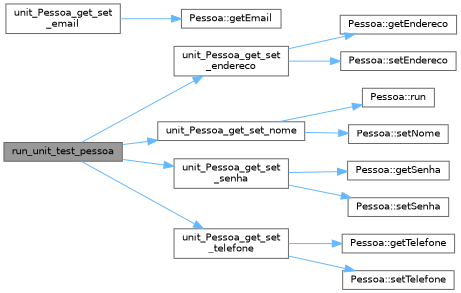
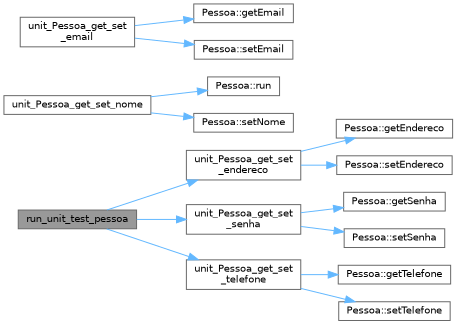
  digraph {
    rankdir=LR
    node [color=grey40 fillcolor=white fontname=Helvetica fontsize=10 shape=box style=filled]
    edge [color=steelblue1 fontname=Helvetica fontsize=10 labelfontname=Helvetica labelfontsize=10 style=solid]
    n1 [color=gray40 fillcolor=grey60 fontcolor=black height=0.2 label=run_unit_test_pessoa width=0.4]
    n2 [height=0.2 label="unit_Pessoa_get_set\l_endereco" width=0.4]
    n3 [height=0.2 label=unit_Pessoa_get_set_nome width=0.4]
    n4 [height=0.2 label="unit_Pessoa_get_set\l_senha" width=0.4]
    n5 [height=0.2 label="unit_Pessoa_get_set\l_telefone" width=0.4]
    n6 [height=0.2 label="unit_Pessoa_get_set\l_email" width=0.4]
    n7 [height=0.2 label="Pessoa::getEmail" width=0.4]
+   n8 [height=0.2 label="Pessoa::setEmail" width=0.4]
    n9 [height=0.2 label="Pessoa::getEndereco" width=0.4]
    n10 [height=0.2 label="Pessoa::setEndereco" width=0.4]
    n11 [height=0.2 label="Pessoa::run" width=0.4]
    n12 [height=0.2 label="Pessoa::setNome" width=0.4]
    n13 [height=0.2 label="Pessoa::getSenha" width=0.4]
    n14 [height=0.2 label="Pessoa::setSenha" width=0.4]
    n15 [height=0.2 label="Pessoa::getTelefone" width=0.4]
    n16 [height=0.2 label="Pessoa::setTelefone" width=0.4]
    n1 -> n2
-   n1 -> n3
    n1 -> n4
    n1 -> n5
    n2 -> n9
    n2 -> n10
    n3 -> n11
    n3 -> n12
    n4 -> n13
    n4 -> n14
    n5 -> n15
    n5 -> n16
    n6 -> n7
+   n6 -> n8
  }
